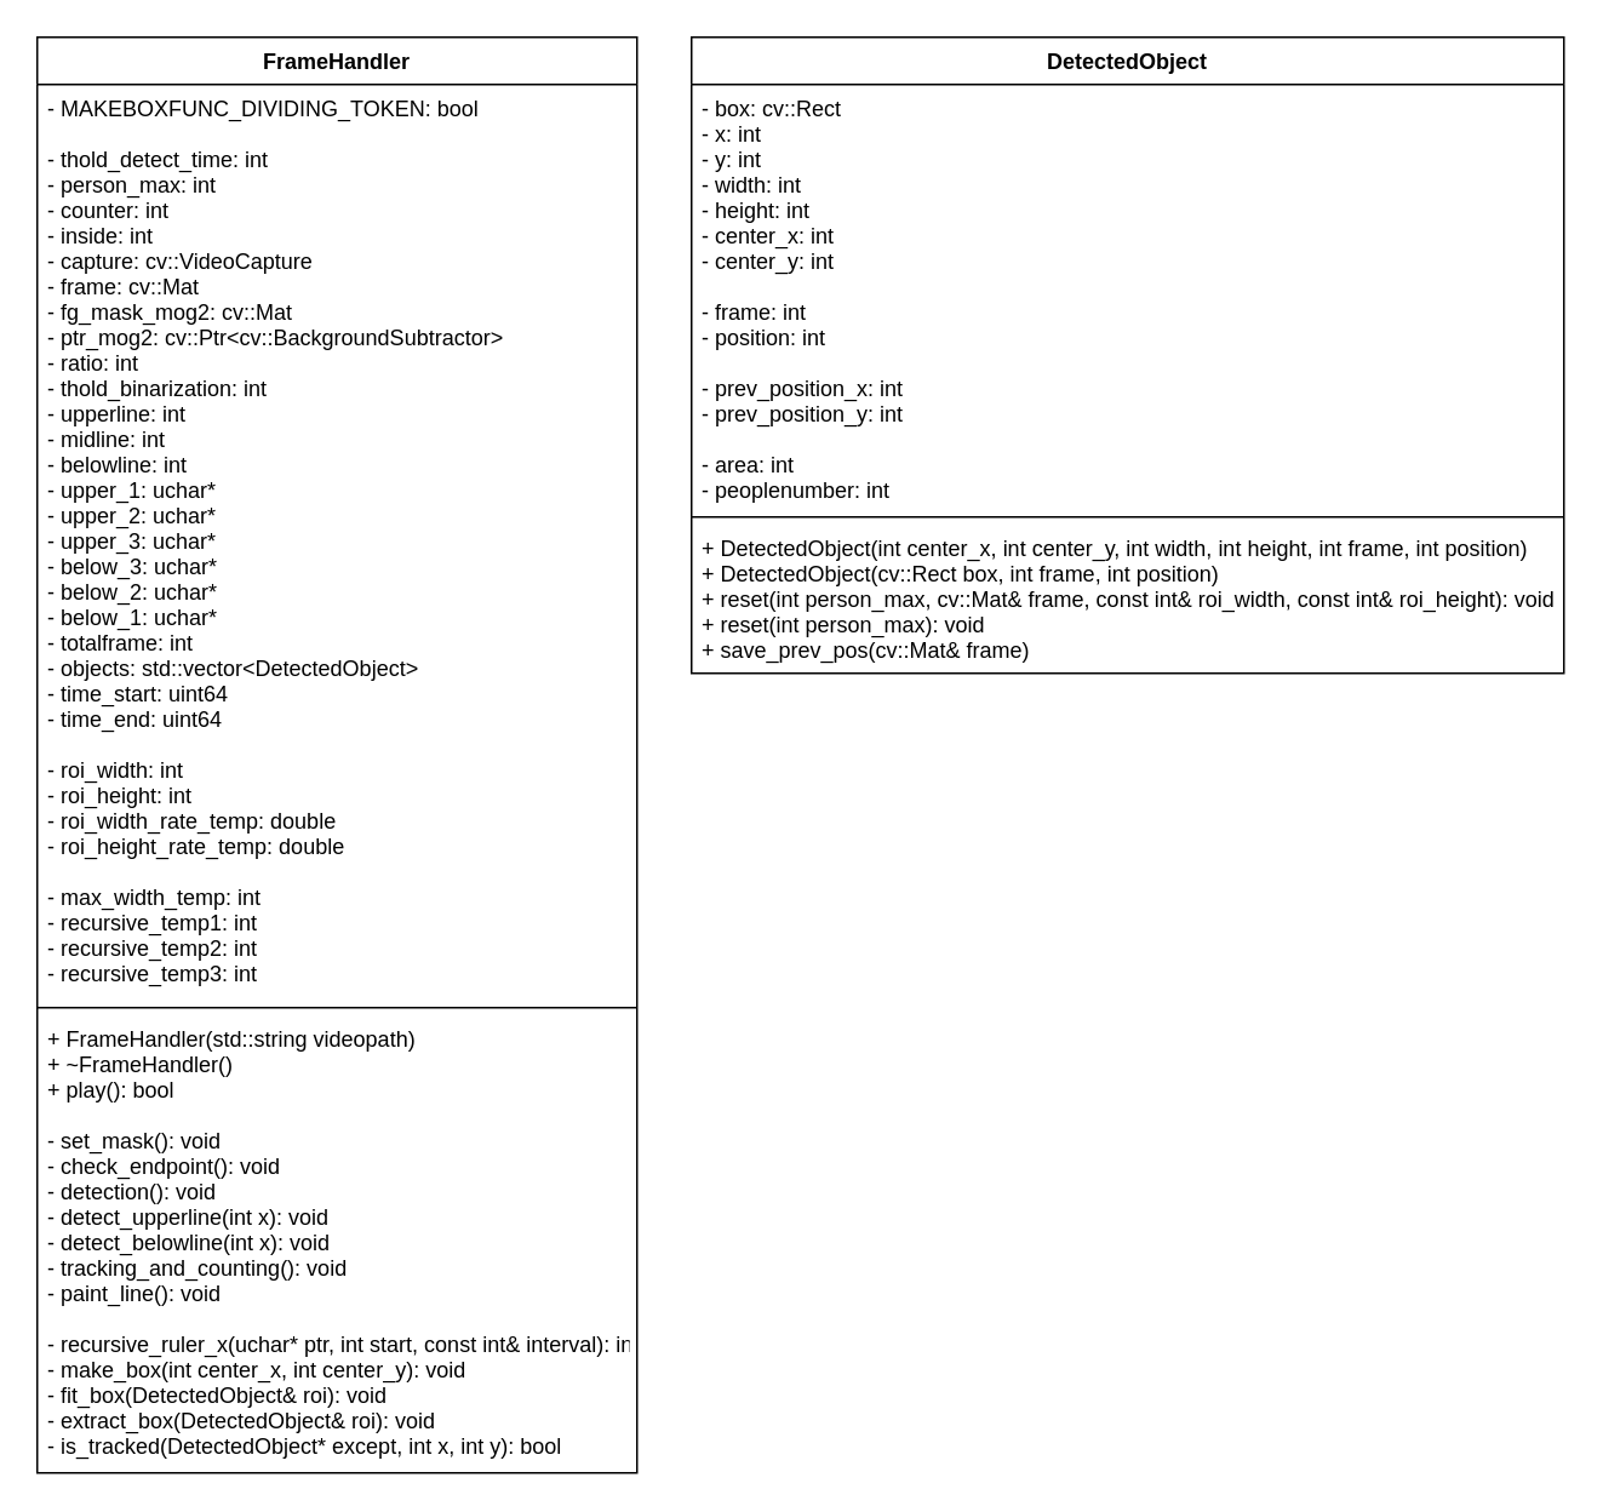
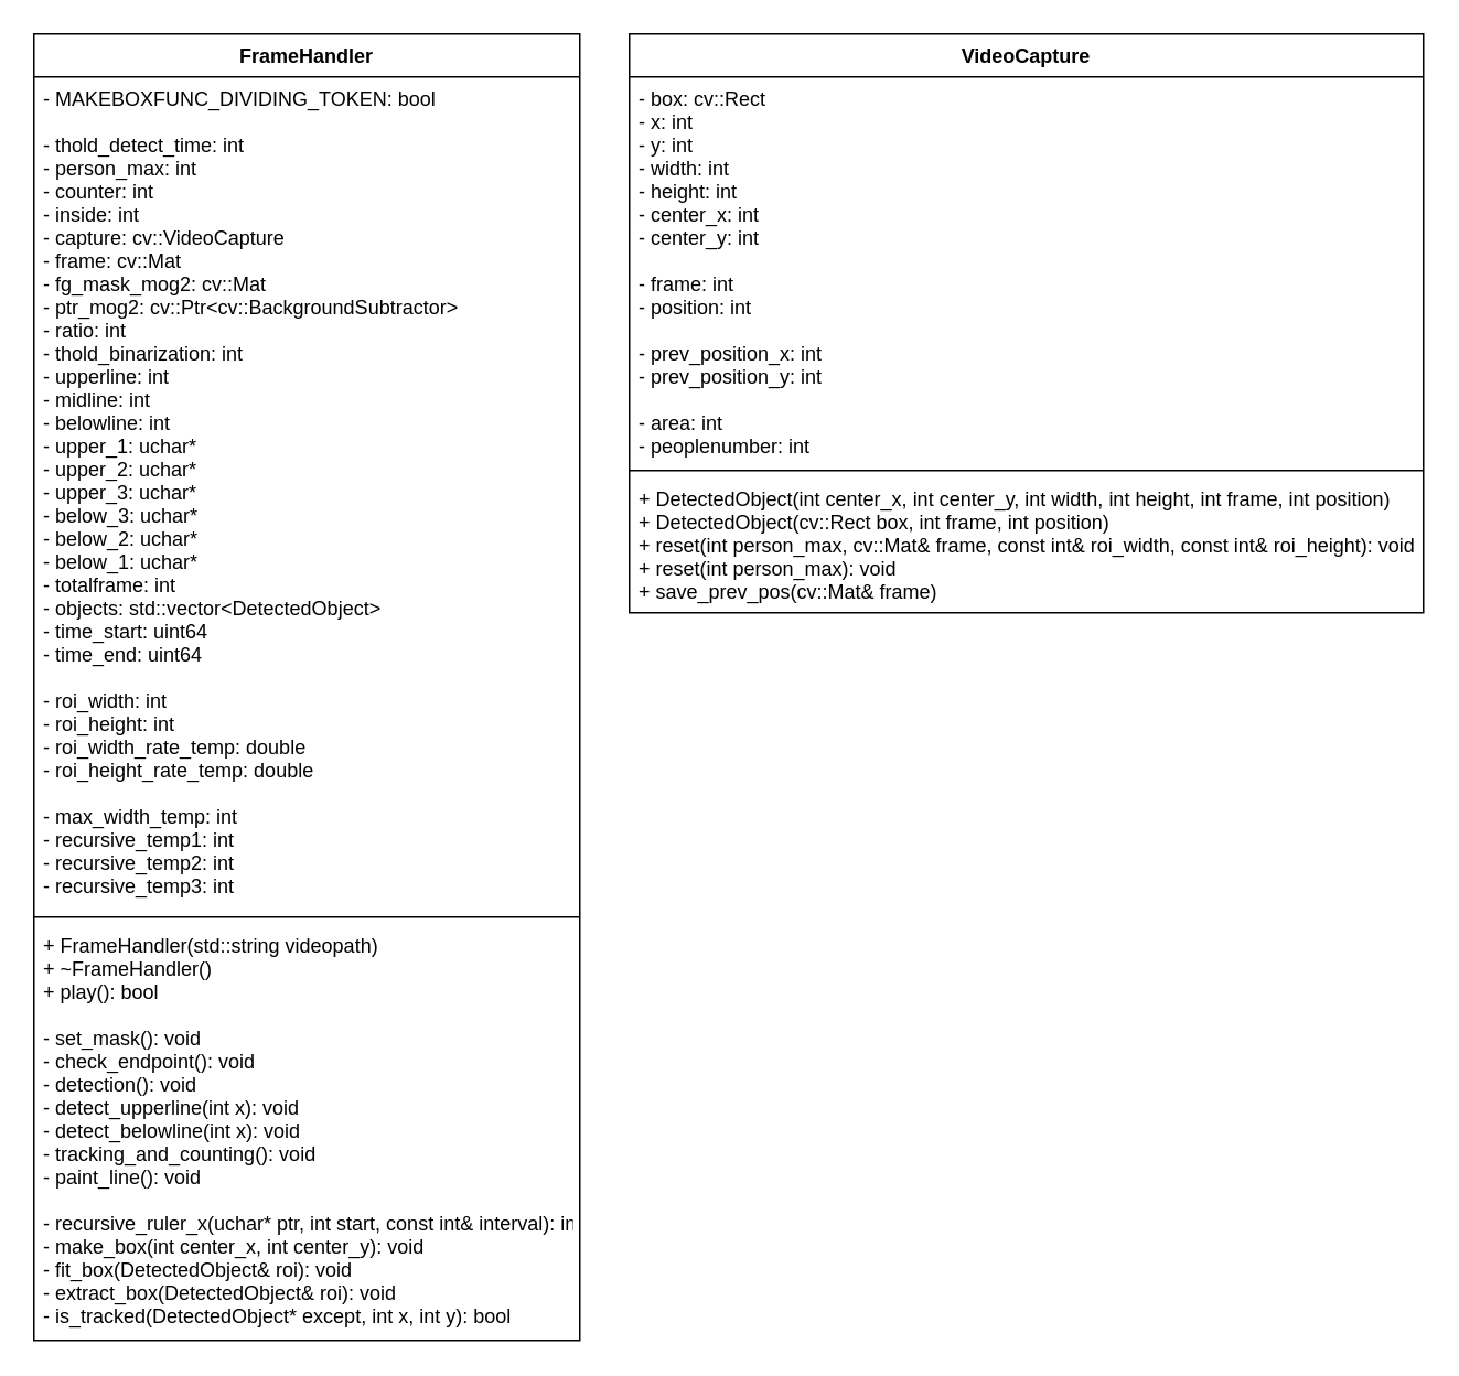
  <mxCell id="0" />
  <mxCell id="1" parent="0" />
  <mxCell id="2" value="FrameHandler" style="swimlane;fontStyle=1;align=center;verticalAlign=top;childLayout=stackLayout;horizontal=1;startSize=26;horizontalStack=0;resizeParent=1;resizeParentMax=0;resizeLast=0;collapsible=1;marginBottom=0;" vertex="1" parent="1"><mxGeometry x="20" y="20" width="330" height="790" as="geometry" /></mxCell>
  <mxCell id="3" value="- MAKEBOXFUNC_DIVIDING_TOKEN: bool&#10;&#10;- thold_detect_time: int&#10;- person_max: int&#10;- counter: int&#10;- inside: int&#10;- capture: cv::VideoCapture&#10;- frame: cv::Mat&#10;- fg_mask_mog2: cv::Mat&#10;- ptr_mog2: cv::Ptr&lt;cv::BackgroundSubtractor&gt;&#10;- ratio: int&#10;- thold_binarization: int&#10;- upperline: int&#10;- midline: int&#10;- belowline: int&#10;- upper_1: uchar*&#10;- upper_2: uchar*&#10;- upper_3: uchar*&#10;- below_3: uchar*&#10;- below_2: uchar*&#10;- below_1: uchar*&#10;- totalframe: int&#10;- objects: std::vector&lt;DetectedObject&gt;&#10;- time_start: uint64&#10;- time_end: uint64&#10;&#10;- roi_width: int&#10;- roi_height: int&#10;- roi_width_rate_temp: double&#10;- roi_height_rate_temp: double&#10;&#10;- max_width_temp: int&#10;- recursive_temp1: int&#10;- recursive_temp2: int&#10;- recursive_temp3: int" style="text;strokeColor=none;fillColor=none;align=left;verticalAlign=top;spacingLeft=4;spacingRight=4;overflow=hidden;rotatable=0;points=[[0,0.5],[1,0.5]];portConstraint=eastwest;" vertex="1" parent="2"><mxGeometry y="26" width="330" height="504" as="geometry" /></mxCell>
  <mxCell id="4" value="" style="line;strokeWidth=1;fillColor=none;align=left;verticalAlign=middle;spacingTop=-1;spacingLeft=3;spacingRight=3;rotatable=0;labelPosition=right;points=[];portConstraint=eastwest;" vertex="1" parent="2"><mxGeometry y="530" width="330" height="8" as="geometry" /></mxCell>
  <mxCell id="5" value="+ FrameHandler(std::string videopath)&#10;+ ~FrameHandler()&#10;+ play(): bool&#10;&#10;- set_mask(): void&#10;- check_endpoint(): void&#10;- detection(): void&#10;- detect_upperline(int x): void&#10;- detect_belowline(int x): void&#10;- tracking_and_counting(): void&#10;- paint_line(): void&#10;&#10;- recursive_ruler_x(uchar* ptr, int start, const int&amp; interval): int&#10;- make_box(int center_x, int center_y): void&#10;- fit_box(DetectedObject&amp; roi): void&#10;- extract_box(DetectedObject&amp; roi): void&#10;- is_tracked(DetectedObject* except, int x, int y): bool" style="text;strokeColor=none;fillColor=none;align=left;verticalAlign=top;spacingLeft=4;spacingRight=4;overflow=hidden;rotatable=0;points=[[0,0.5],[1,0.5]];portConstraint=eastwest;" vertex="1" parent="2"><mxGeometry y="538" width="330" height="252" as="geometry" /></mxCell>
- <mxCell id="6" value="DetectedObject" style="swimlane;fontStyle=1;align=center;verticalAlign=top;childLayout=stackLayout;horizontal=1;startSize=26;horizontalStack=0;resizeParent=1;resizeParentMax=0;resizeLast=0;collapsible=1;marginBottom=0;" vertex="1" parent="1"><mxGeometry x="380" y="20" width="480" height="350" as="geometry" /></mxCell>
+ <mxCell id="6" value="VideoCapture" style="swimlane;fontStyle=1;align=center;verticalAlign=top;childLayout=stackLayout;horizontal=1;startSize=26;horizontalStack=0;resizeParent=1;resizeParentMax=0;resizeLast=0;collapsible=1;marginBottom=0;" vertex="1" parent="1"><mxGeometry x="380" y="20" width="480" height="350" as="geometry" /></mxCell>
  <mxCell id="7" value="- box: cv::Rect&#10;- x: int&#10;- y: int&#10;- width: int&#10;- height: int&#10;- center_x: int&#10;- center_y: int&#10;&#10;- frame: int&#10;- position: int&#10;&#10;- prev_position_x: int&#10;- prev_position_y: int&#10;&#10;- area: int&#10;- peoplenumber: int&#10;" style="text;strokeColor=none;fillColor=none;align=left;verticalAlign=top;spacingLeft=4;spacingRight=4;overflow=hidden;rotatable=0;points=[[0,0.5],[1,0.5]];portConstraint=eastwest;" vertex="1" parent="6"><mxGeometry y="26" width="480" height="234" as="geometry" /></mxCell>
  <mxCell id="8" value="" style="line;strokeWidth=1;fillColor=none;align=left;verticalAlign=middle;spacingTop=-1;spacingLeft=3;spacingRight=3;rotatable=0;labelPosition=right;points=[];portConstraint=eastwest;" vertex="1" parent="6"><mxGeometry y="260" width="480" height="8" as="geometry" /></mxCell>
  <mxCell id="9" value="+ DetectedObject(int center_x, int center_y, int width, int height, int frame, int position)&#10;+ DetectedObject(cv::Rect box, int frame, int position)&#10;+ reset(int person_max, cv::Mat&amp; frame, const int&amp; roi_width, const int&amp; roi_height): void&#10;+ reset(int person_max): void&#10;+ save_prev_pos(cv::Mat&amp; frame)&#10;" style="text;strokeColor=none;fillColor=none;align=left;verticalAlign=top;spacingLeft=4;spacingRight=4;overflow=hidden;rotatable=0;points=[[0,0.5],[1,0.5]];portConstraint=eastwest;" vertex="1" parent="6"><mxGeometry y="268" width="480" height="82" as="geometry" /></mxCell>
